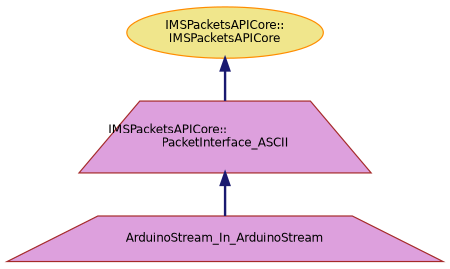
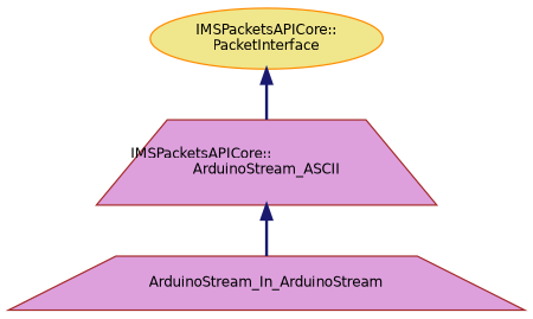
  digraph {
    node [color=brown fillcolor=plum fontname=Helvetica fontsize=10 shape=trapezium style=filled]
    edge [color=midnightblue dir=back fontname=Helvetica fontsize=10 labelfontname=Helvetica labelfontsize=10 style=bold]
    n1 [fontcolor=black height=0.2 label=ArduinoStream_In_ArduinoStream width=0.4]
-   n2 [height=0.2 label="IMSPacketsAPICore::\lPacketInterface_ASCII" width=0.4]
-   n3 [color=darkorange fillcolor=khaki height=0.2 label="IMSPacketsAPICore::\lIMSPacketsAPICore" shape=ellipse width=0.4]
+   n2 [height=0.2 label="IMSPacketsAPICore::\lArduinoStream_ASCII" width=0.4]
+   n3 [color=darkorange fillcolor=khaki height=0.2 label="IMSPacketsAPICore::\lPacketInterface" shape=ellipse width=0.4]
    n2 -> n1
    n3 -> n2
  }
